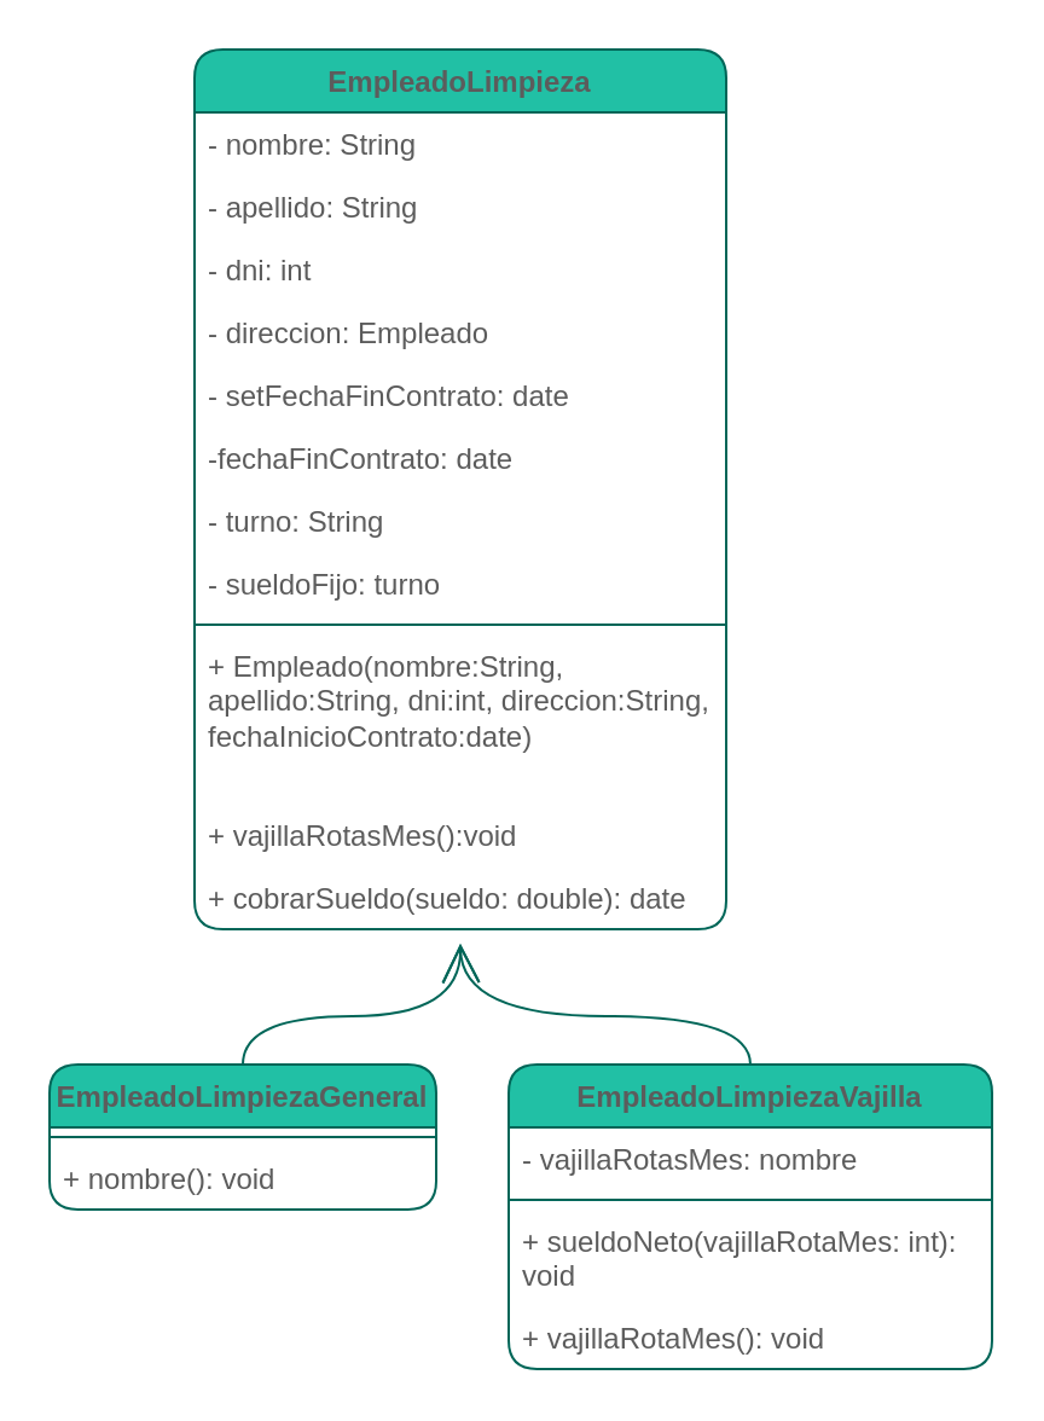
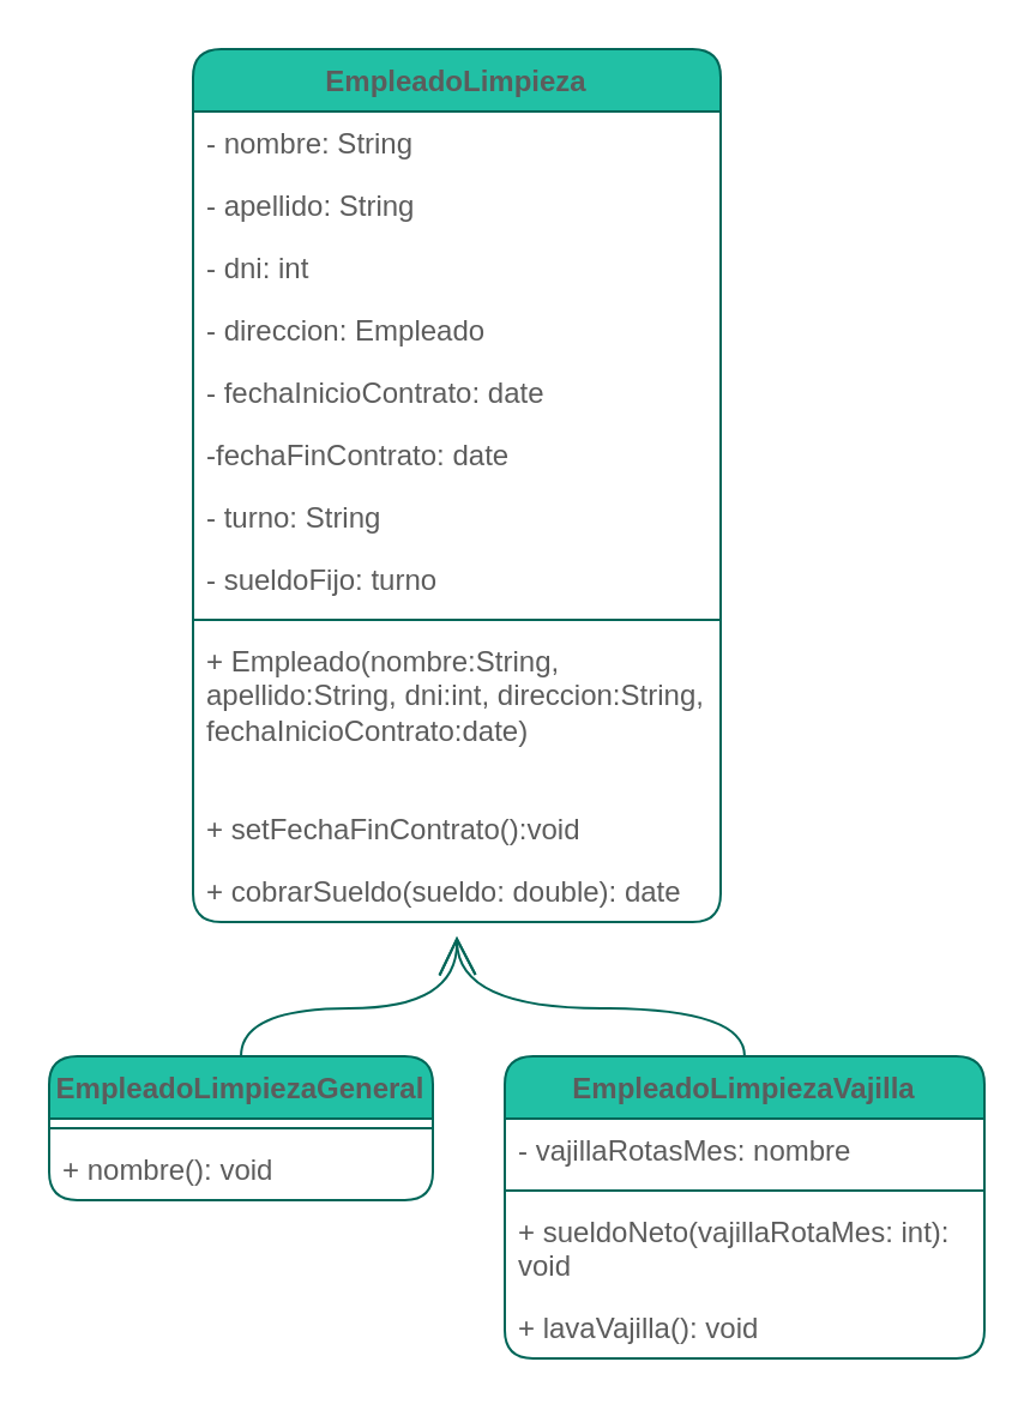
  <mxCell id="0" />
  <mxCell id="1" parent="0" />
  <mxCell id="2" value="EmpleadoLimpieza" style="swimlane;fontStyle=1;align=center;verticalAlign=top;childLayout=stackLayout;horizontal=1;startSize=26;horizontalStack=0;resizeParent=1;resizeParentMax=0;resizeLast=0;collapsible=1;marginBottom=0;rounded=1;fillColor=#21C0A5;strokeColor=#006658;fontColor=#5C5C5C;" parent="1" vertex="1"><mxGeometry x="80" y="20" width="220" height="364" as="geometry" /></mxCell>
  <mxCell id="3" value="- nombre: String" style="text;strokeColor=none;fillColor=none;align=left;verticalAlign=top;spacingLeft=4;spacingRight=4;overflow=hidden;rotatable=0;points=[[0,0.5],[1,0.5]];portConstraint=eastwest;rounded=1;fontColor=#5C5C5C;" parent="2" vertex="1"><mxGeometry y="26" width="220" height="26" as="geometry" /></mxCell>
  <mxCell id="4" value="- apellido: String" style="text;strokeColor=none;fillColor=none;align=left;verticalAlign=top;spacingLeft=4;spacingRight=4;overflow=hidden;rotatable=0;points=[[0,0.5],[1,0.5]];portConstraint=eastwest;rounded=1;fontColor=#5C5C5C;" parent="2" vertex="1"><mxGeometry y="52" width="220" height="26" as="geometry" /></mxCell>
  <mxCell id="5" value="- dni: int" style="text;strokeColor=none;fillColor=none;align=left;verticalAlign=top;spacingLeft=4;spacingRight=4;overflow=hidden;rotatable=0;points=[[0,0.5],[1,0.5]];portConstraint=eastwest;rounded=1;fontColor=#5C5C5C;" parent="2" vertex="1"><mxGeometry y="78" width="220" height="26" as="geometry" /></mxCell>
  <mxCell id="6" value="- direccion: Empleado" style="text;strokeColor=none;fillColor=none;align=left;verticalAlign=top;spacingLeft=4;spacingRight=4;overflow=hidden;rotatable=0;points=[[0,0.5],[1,0.5]];portConstraint=eastwest;rounded=1;fontColor=#5C5C5C;" parent="2" vertex="1"><mxGeometry y="104" width="220" height="26" as="geometry" /></mxCell>
- <mxCell id="7" value="- setFechaFinContrato: date" style="text;strokeColor=none;fillColor=none;align=left;verticalAlign=top;spacingLeft=4;spacingRight=4;overflow=hidden;rotatable=0;points=[[0,0.5],[1,0.5]];portConstraint=eastwest;rounded=1;fontColor=#5C5C5C;" parent="2" vertex="1"><mxGeometry y="130" width="220" height="26" as="geometry" /></mxCell>
+ <mxCell id="7" value="- fechaInicioContrato: date" style="text;strokeColor=none;fillColor=none;align=left;verticalAlign=top;spacingLeft=4;spacingRight=4;overflow=hidden;rotatable=0;points=[[0,0.5],[1,0.5]];portConstraint=eastwest;rounded=1;fontColor=#5C5C5C;" parent="2" vertex="1"><mxGeometry y="130" width="220" height="26" as="geometry" /></mxCell>
  <mxCell id="8" value="-fechaFinContrato: date" style="text;strokeColor=none;fillColor=none;align=left;verticalAlign=top;spacingLeft=4;spacingRight=4;overflow=hidden;rotatable=0;points=[[0,0.5],[1,0.5]];portConstraint=eastwest;rounded=1;fontColor=#5C5C5C;" parent="2" vertex="1"><mxGeometry y="156" width="220" height="26" as="geometry" /></mxCell>
  <mxCell id="9" value="- turno: String" style="text;strokeColor=none;fillColor=none;align=left;verticalAlign=top;spacingLeft=4;spacingRight=4;overflow=hidden;rotatable=0;points=[[0,0.5],[1,0.5]];portConstraint=eastwest;rounded=1;fontSize=12;fontColor=#5C5C5C;" vertex="1" parent="2"><mxGeometry y="182" width="220" height="26" as="geometry" /></mxCell>
  <mxCell id="10" value="- sueldoFijo: turno" style="text;strokeColor=none;fillColor=none;align=left;verticalAlign=top;spacingLeft=4;spacingRight=4;overflow=hidden;rotatable=0;points=[[0,0.5],[1,0.5]];portConstraint=eastwest;rounded=1;fontSize=12;fontColor=#5C5C5C;" vertex="1" parent="2"><mxGeometry y="208" width="220" height="26" as="geometry" /></mxCell>
  <mxCell id="11" value="" style="line;strokeWidth=1;fillColor=none;align=left;verticalAlign=middle;spacingTop=-1;spacingLeft=3;spacingRight=3;rotatable=0;labelPosition=right;points=[];portConstraint=eastwest;strokeColor=#006658;rounded=1;fontColor=#5C5C5C;" parent="2" vertex="1"><mxGeometry y="234" width="220" height="8" as="geometry" /></mxCell>
  <mxCell id="12" value="+ Empleado(nombre:String, apellido:String, dni:int, direccion:String, fechaInicioContrato:date)" style="text;strokeColor=none;fillColor=none;align=left;verticalAlign=top;spacingLeft=4;spacingRight=4;overflow=hidden;rotatable=0;points=[[0,0.5],[1,0.5]];portConstraint=eastwest;rounded=1;fontSize=12;fontColor=#5C5C5C;whiteSpace=wrap;" vertex="1" parent="2"><mxGeometry y="242" width="220" height="70" as="geometry" /></mxCell>
- <mxCell id="13" value="+ vajillaRotasMes():void" style="text;strokeColor=none;fillColor=none;align=left;verticalAlign=top;spacingLeft=4;spacingRight=4;overflow=hidden;rotatable=0;points=[[0,0.5],[1,0.5]];portConstraint=eastwest;rounded=1;fontSize=12;fontColor=#5C5C5C;" vertex="1" parent="2"><mxGeometry y="312" width="220" height="26" as="geometry" /></mxCell>
+ <mxCell id="13" value="+ setFechaFinContrato():void" style="text;strokeColor=none;fillColor=none;align=left;verticalAlign=top;spacingLeft=4;spacingRight=4;overflow=hidden;rotatable=0;points=[[0,0.5],[1,0.5]];portConstraint=eastwest;rounded=1;fontSize=12;fontColor=#5C5C5C;" vertex="1" parent="2"><mxGeometry y="312" width="220" height="26" as="geometry" /></mxCell>
  <mxCell id="14" value="+ cobrarSueldo(sueldo: double): date" style="text;strokeColor=none;fillColor=none;align=left;verticalAlign=top;spacingLeft=4;spacingRight=4;overflow=hidden;rotatable=0;points=[[0,0.5],[1,0.5]];portConstraint=eastwest;rounded=1;fontColor=#5C5C5C;whiteSpace=wrap;" parent="2" vertex="1"><mxGeometry y="338" width="220" height="26" as="geometry" /></mxCell>
  <mxCell id="15" style="edgeStyle=orthogonalEdgeStyle;curved=1;rounded=1;orthogonalLoop=1;jettySize=auto;html=1;exitX=0.5;exitY=0;exitDx=0;exitDy=0;strokeColor=#006658;fontSize=12;fontColor=#5C5C5C;endArrow=open;startSize=14;endSize=14;fillColor=#21C0A5;" edge="1" parent="1" source="16"><mxGeometry relative="1" as="geometry"><mxPoint x="190" y="390" as="targetPoint" /></mxGeometry></mxCell>
  <mxCell id="16" value="EmpleadoLimpiezaGeneral" style="swimlane;fontStyle=1;align=center;verticalAlign=top;childLayout=stackLayout;horizontal=1;startSize=26;horizontalStack=0;resizeParent=1;resizeParentMax=0;resizeLast=0;collapsible=1;marginBottom=0;rounded=1;strokeColor=#006658;fontSize=12;fontColor=#5C5C5C;fillColor=#21C0A5;" vertex="1" parent="1"><mxGeometry x="20" y="440" width="160" height="60" as="geometry" /></mxCell>
  <mxCell id="17" value="" style="line;strokeWidth=1;fillColor=none;align=left;verticalAlign=middle;spacingTop=-1;spacingLeft=3;spacingRight=3;rotatable=0;labelPosition=right;points=[];portConstraint=eastwest;strokeColor=inherit;rounded=1;fontSize=12;fontColor=#5C5C5C;" vertex="1" parent="16"><mxGeometry y="26" width="160" height="8" as="geometry" /></mxCell>
  <mxCell id="18" value="+ nombre(): void" style="text;strokeColor=none;fillColor=none;align=left;verticalAlign=top;spacingLeft=4;spacingRight=4;overflow=hidden;rotatable=0;points=[[0,0.5],[1,0.5]];portConstraint=eastwest;rounded=1;fontSize=12;fontColor=#5C5C5C;" vertex="1" parent="16"><mxGeometry y="34" width="160" height="26" as="geometry" /></mxCell>
  <mxCell id="19" style="edgeStyle=orthogonalEdgeStyle;curved=1;rounded=1;orthogonalLoop=1;jettySize=auto;html=1;exitX=0.5;exitY=0;exitDx=0;exitDy=0;strokeColor=#006658;fontSize=12;fontColor=#5C5C5C;endArrow=open;startSize=14;endSize=14;fillColor=#21C0A5;" edge="1" parent="1" source="20"><mxGeometry relative="1" as="geometry"><mxPoint x="190" y="390" as="targetPoint" /></mxGeometry></mxCell>
  <mxCell id="20" value="EmpleadoLimpiezaVajilla" style="swimlane;fontStyle=1;align=center;verticalAlign=top;childLayout=stackLayout;horizontal=1;startSize=26;horizontalStack=0;resizeParent=1;resizeParentMax=0;resizeLast=0;collapsible=1;marginBottom=0;rounded=1;strokeColor=#006658;fontSize=12;fontColor=#5C5C5C;fillColor=#21C0A5;" vertex="1" parent="1"><mxGeometry x="210" y="440" width="200" height="126" as="geometry" /></mxCell>
  <mxCell id="21" value="- vajillaRotasMes: nombre" style="text;strokeColor=none;fillColor=none;align=left;verticalAlign=top;spacingLeft=4;spacingRight=4;overflow=hidden;rotatable=0;points=[[0,0.5],[1,0.5]];portConstraint=eastwest;rounded=1;fontSize=12;fontColor=#5C5C5C;html=0;" vertex="1" parent="20"><mxGeometry y="26" width="200" height="26" as="geometry" /></mxCell>
  <mxCell id="22" value="" style="line;strokeWidth=1;fillColor=none;align=left;verticalAlign=middle;spacingTop=-1;spacingLeft=3;spacingRight=3;rotatable=0;labelPosition=right;points=[];portConstraint=eastwest;strokeColor=inherit;rounded=1;fontSize=12;fontColor=#5C5C5C;" vertex="1" parent="20"><mxGeometry y="52" width="200" height="8" as="geometry" /></mxCell>
  <mxCell id="23" value="+ sueldoNeto(vajillaRotaMes: int): void" style="text;strokeColor=none;fillColor=none;align=left;verticalAlign=top;spacingLeft=4;spacingRight=4;overflow=hidden;rotatable=0;points=[[0,0.5],[1,0.5]];portConstraint=eastwest;rounded=1;fontSize=12;fontColor=#5C5C5C;html=0;whiteSpace=wrap;" vertex="1" parent="20"><mxGeometry y="60" width="200" height="40" as="geometry" /></mxCell>
- <mxCell id="24" value="+ vajillaRotaMes(): void" style="text;strokeColor=none;fillColor=none;align=left;verticalAlign=top;spacingLeft=4;spacingRight=4;overflow=hidden;rotatable=0;points=[[0,0.5],[1,0.5]];portConstraint=eastwest;rounded=1;fontSize=12;fontColor=#5C5C5C;" vertex="1" parent="20"><mxGeometry y="100" width="200" height="26" as="geometry" /></mxCell>
+ <mxCell id="24" value="+ lavaVajilla(): void" style="text;strokeColor=none;fillColor=none;align=left;verticalAlign=top;spacingLeft=4;spacingRight=4;overflow=hidden;rotatable=0;points=[[0,0.5],[1,0.5]];portConstraint=eastwest;rounded=1;fontSize=12;fontColor=#5C5C5C;" vertex="1" parent="20"><mxGeometry y="100" width="200" height="26" as="geometry" /></mxCell>
